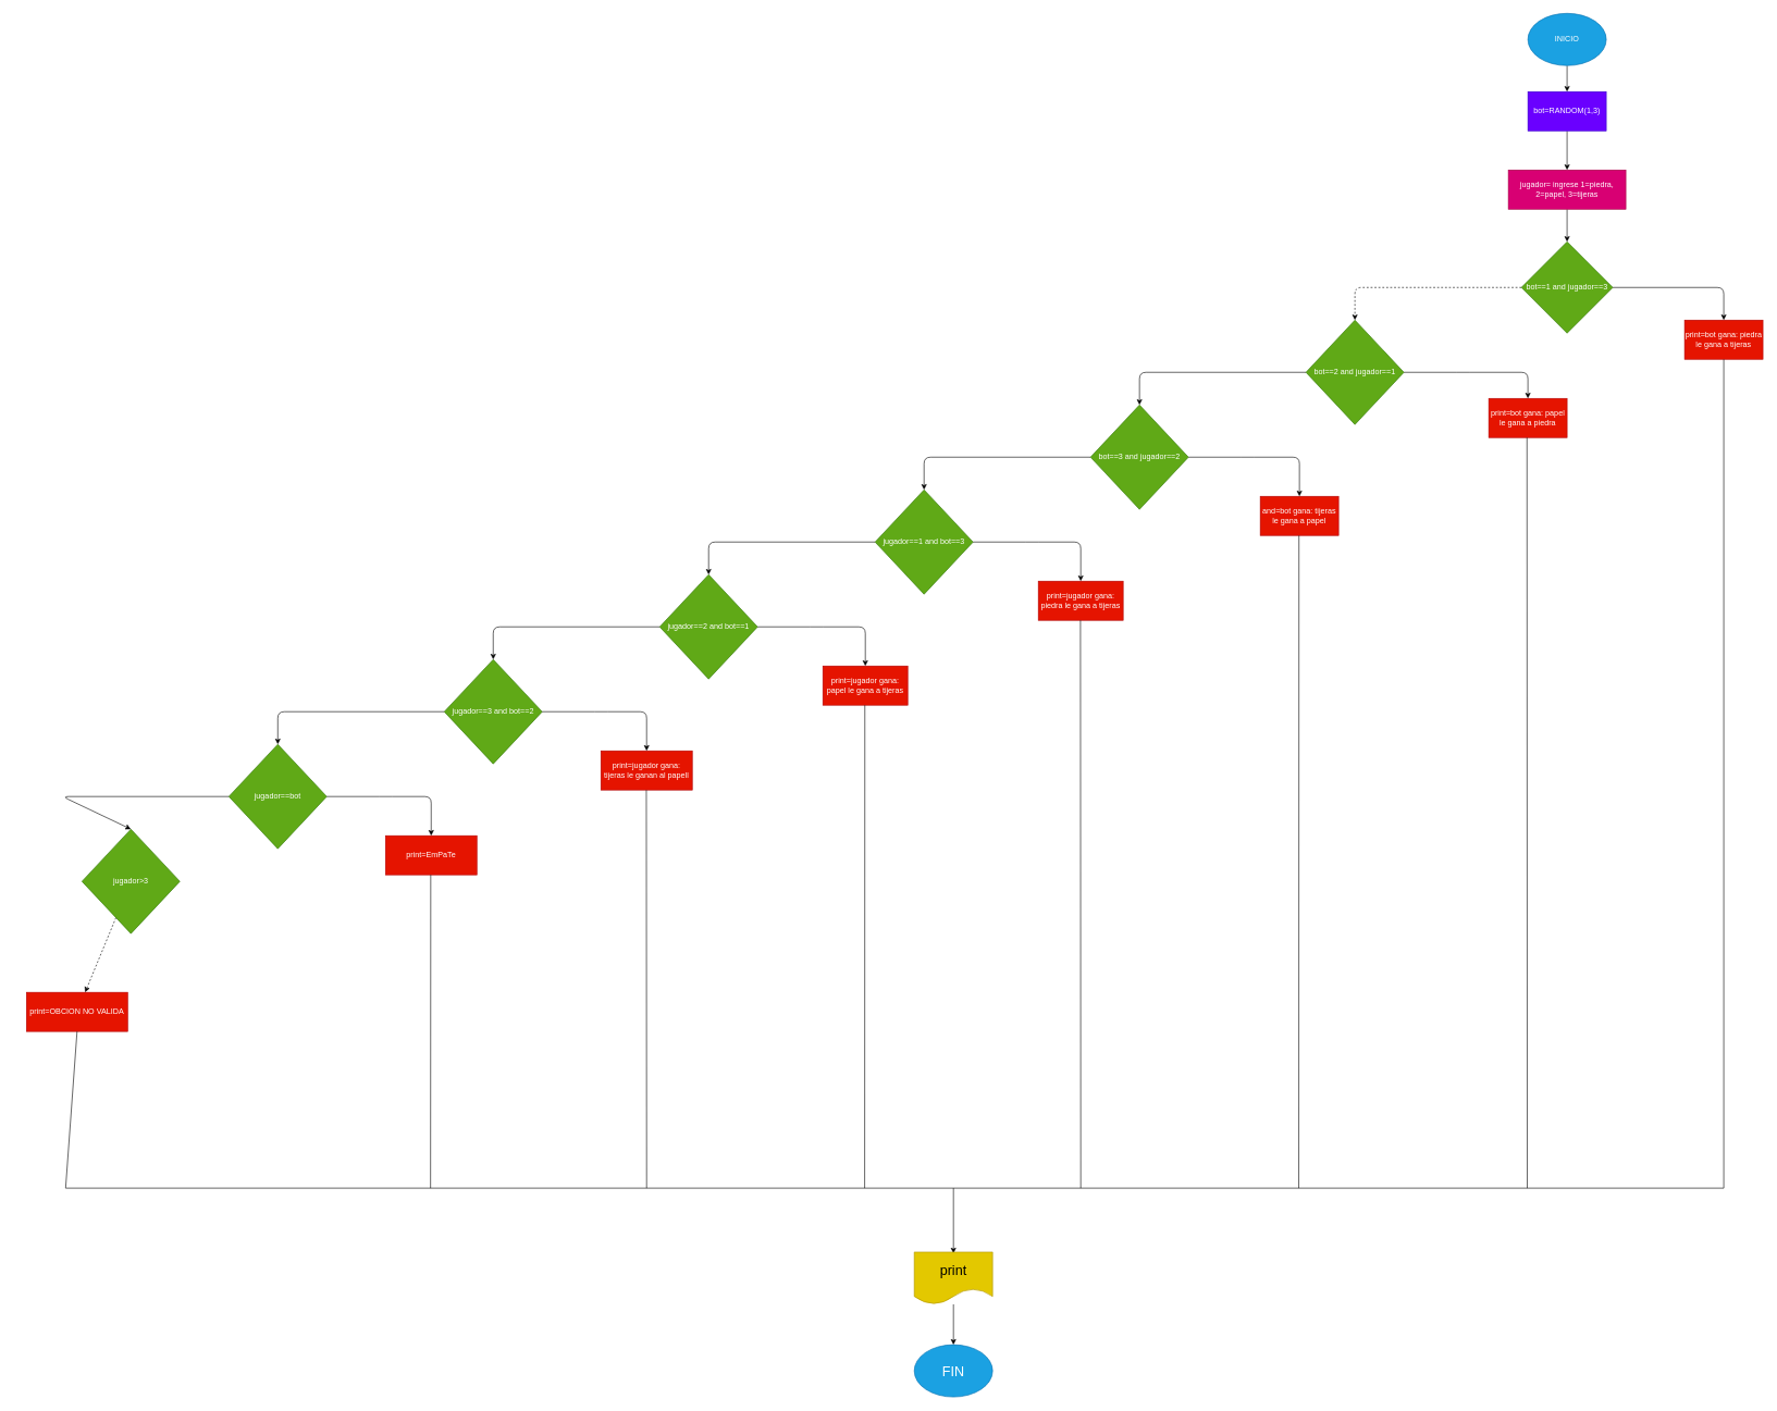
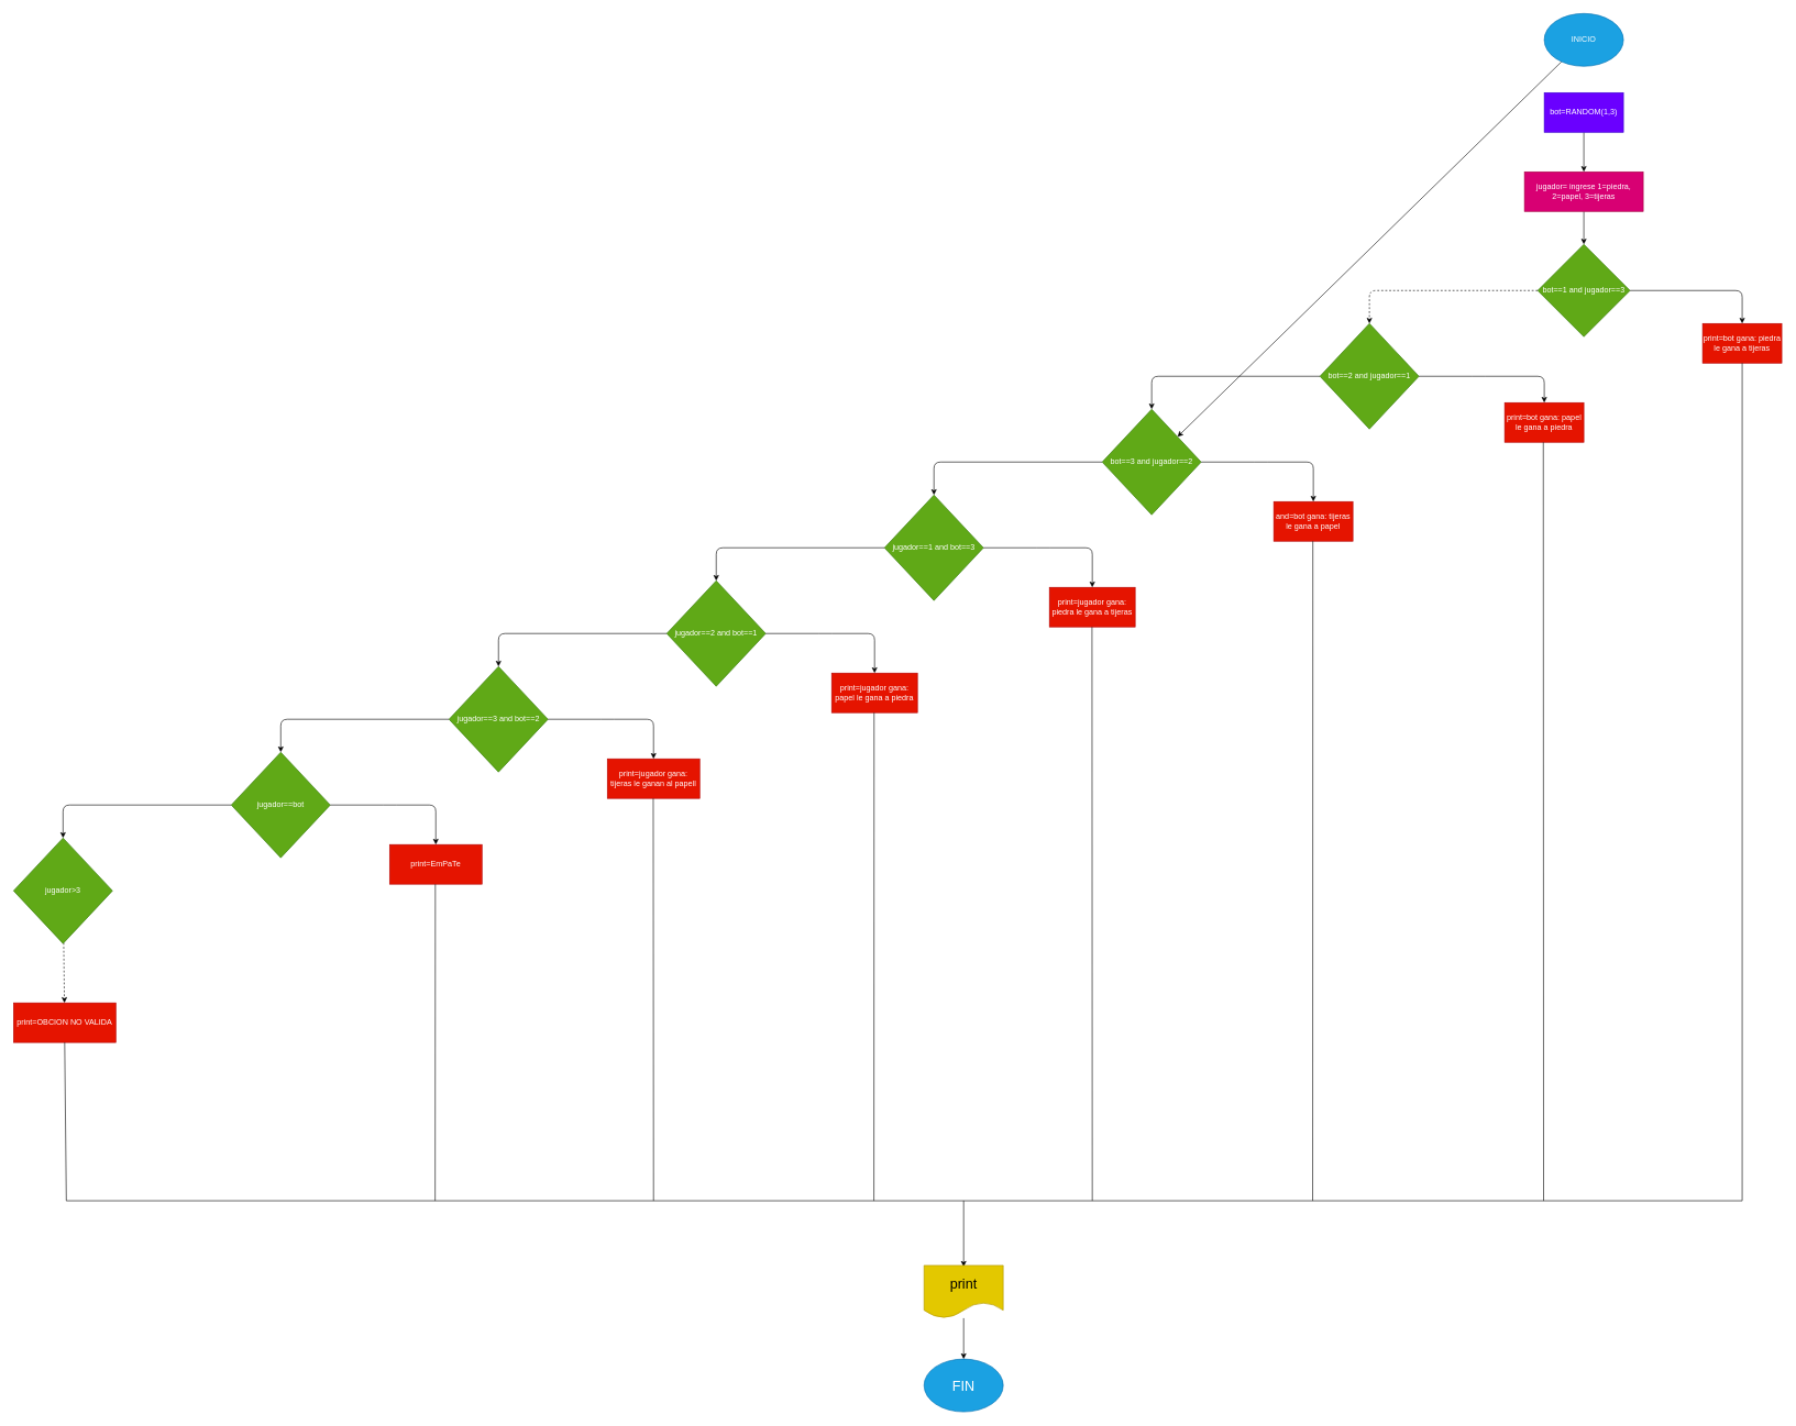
  <mxCell id="0" />
  <mxCell id="1" parent="0" />
- <mxCell id="2" value="" style="edgeStyle=none;html=1;" edge="1" parent="1" source="3" target="5"><mxGeometry relative="1" as="geometry" /></mxCell>
+ <mxCell id="2" value="" style="edgeStyle=none;html=1;" edge="1" parent="1" source="3" target="15"><mxGeometry relative="1" as="geometry" /></mxCell>
  <mxCell id="3" value="INICIO" style="ellipse;whiteSpace=wrap;html=1;fillColor=#1ba1e2;fontColor=#ffffff;strokeColor=#006EAF;" vertex="1" parent="1"><mxGeometry x="2340" y="20" width="120" height="80" as="geometry" /></mxCell>
  <mxCell id="4" value="" style="edgeStyle=none;html=1;" edge="1" parent="1" source="5"><mxGeometry relative="1" as="geometry"><mxPoint x="2400" y="260" as="targetPoint" /></mxGeometry></mxCell>
  <mxCell id="5" value="bot=RANDOM(1,3)" style="rounded=0;whiteSpace=wrap;html=1;fillColor=#6a00ff;fontColor=#ffffff;strokeColor=#3700CC;" vertex="1" parent="1"><mxGeometry x="2340" y="140" width="120" height="60" as="geometry" /></mxCell>
  <mxCell id="6" value="" style="edgeStyle=none;html=1;" edge="1" parent="1" source="7" target="8"><mxGeometry relative="1" as="geometry" /></mxCell>
  <mxCell id="7" value="jugador= ingrese 1=piedra, 2=papel, 3=tijeras" style="rounded=0;whiteSpace=wrap;html=1;fillColor=#d80073;fontColor=#ffffff;strokeColor=#A50040;" vertex="1" parent="1"><mxGeometry x="2310" y="260" width="180" height="60" as="geometry" /></mxCell>
  <mxCell id="8" value="bot==1 and jugador==3" style="rhombus;whiteSpace=wrap;html=1;fillColor=#60a917;fontColor=#ffffff;strokeColor=#2D7600;" vertex="1" parent="1"><mxGeometry x="2330" y="370" width="140" height="140" as="geometry" /></mxCell>
  <mxCell id="9" value="print=bot gana: piedra le gana a tijeras" style="rounded=0;whiteSpace=wrap;html=1;fillColor=#e51400;fontColor=#ffffff;strokeColor=#B20000;" vertex="1" parent="1"><mxGeometry x="2580" y="490" width="120" height="60" as="geometry" /></mxCell>
  <mxCell id="10" value="" style="endArrow=classic;html=1;exitX=1;exitY=0.5;exitDx=0;exitDy=0;" edge="1" parent="1" source="8"><mxGeometry width="50" height="50" relative="1" as="geometry"><mxPoint x="2370" y="530" as="sourcePoint" /><mxPoint x="2640" y="490" as="targetPoint" /><Array as="points"><mxPoint x="2640" y="440" /></Array></mxGeometry></mxCell>
  <mxCell id="11" value="bot==2 and jugador==1" style="rhombus;whiteSpace=wrap;html=1;fillColor=#60a917;fontColor=#ffffff;strokeColor=#2D7600;" vertex="1" parent="1"><mxGeometry x="2000" y="490" width="150" height="160" as="geometry" /></mxCell>
  <mxCell id="12" value="" style="endArrow=classic;html=1;entryX=0.5;entryY=0;entryDx=0;entryDy=0;exitX=0;exitY=0.5;exitDx=0;exitDy=0;dashed=1;" edge="1" parent="1" source="8" target="11"><mxGeometry width="50" height="50" relative="1" as="geometry"><mxPoint x="2440" y="570" as="sourcePoint" /><mxPoint x="2490" y="520" as="targetPoint" /><Array as="points"><mxPoint x="2075" y="440" /></Array></mxGeometry></mxCell>
  <mxCell id="13" value="print=bot gana: papel le gana a piedra" style="rounded=0;whiteSpace=wrap;html=1;fillColor=#e51400;fontColor=#ffffff;strokeColor=#B20000;" vertex="1" parent="1"><mxGeometry x="2280" y="610" width="120" height="60" as="geometry" /></mxCell>
  <mxCell id="14" value="" style="endArrow=classic;html=1;exitX=1;exitY=0.5;exitDx=0;exitDy=0;" edge="1" parent="1"><mxGeometry width="50" height="50" relative="1" as="geometry"><mxPoint x="2150" y="570" as="sourcePoint" /><mxPoint x="2340" y="610" as="targetPoint" /><Array as="points"><mxPoint x="2240" y="570" /><mxPoint x="2340" y="570" /></Array></mxGeometry></mxCell>
  <mxCell id="15" value="bot==3 and jugador==2" style="rhombus;whiteSpace=wrap;html=1;fillColor=#60a917;fontColor=#ffffff;strokeColor=#2D7600;" vertex="1" parent="1"><mxGeometry x="1670" y="620" width="150" height="160" as="geometry" /></mxCell>
  <mxCell id="16" value="" style="endArrow=classic;html=1;entryX=0.5;entryY=0;entryDx=0;entryDy=0;exitX=0;exitY=0.5;exitDx=0;exitDy=0;" edge="1" parent="1" target="15"><mxGeometry width="50" height="50" relative="1" as="geometry"><mxPoint x="2000" y="570" as="sourcePoint" /><mxPoint x="2160" y="650" as="targetPoint" /><Array as="points"><mxPoint x="1745" y="570" /></Array></mxGeometry></mxCell>
  <mxCell id="17" value="and=bot gana: tijeras le gana a papel" style="rounded=0;whiteSpace=wrap;html=1;fillColor=#e51400;fontColor=#ffffff;strokeColor=#B20000;" vertex="1" parent="1"><mxGeometry x="1930" y="760" width="120" height="60" as="geometry" /></mxCell>
  <mxCell id="18" value="" style="endArrow=classic;html=1;entryX=0.5;entryY=0;entryDx=0;entryDy=0;exitX=1;exitY=0.5;exitDx=0;exitDy=0;" edge="1" parent="1" target="17"><mxGeometry width="50" height="50" relative="1" as="geometry"><mxPoint x="1820" y="700" as="sourcePoint" /><mxPoint x="1770" y="740" as="targetPoint" /><Array as="points"><mxPoint x="1910" y="700" /><mxPoint x="1990" y="700" /></Array></mxGeometry></mxCell>
  <mxCell id="19" value="jugador==1 and bot==3" style="rhombus;whiteSpace=wrap;html=1;fillColor=#60a917;fontColor=#ffffff;strokeColor=#2D7600;" vertex="1" parent="1"><mxGeometry x="1340" y="750" width="150" height="160" as="geometry" /></mxCell>
  <mxCell id="20" value="" style="endArrow=classic;html=1;entryX=0.5;entryY=0;entryDx=0;entryDy=0;exitX=0;exitY=0.5;exitDx=0;exitDy=0;" edge="1" parent="1" target="19"><mxGeometry width="50" height="50" relative="1" as="geometry"><mxPoint x="1670" y="700" as="sourcePoint" /><mxPoint x="1830" y="780" as="targetPoint" /><Array as="points"><mxPoint x="1415" y="700" /></Array></mxGeometry></mxCell>
  <mxCell id="21" value="print=jugador gana: piedra le gana a tijeras" style="rounded=0;whiteSpace=wrap;html=1;fillColor=#e51400;fontColor=#ffffff;strokeColor=#B20000;" vertex="1" parent="1"><mxGeometry x="1590" y="890" width="130" height="60" as="geometry" /></mxCell>
  <mxCell id="22" value="" style="endArrow=classic;html=1;entryX=0.5;entryY=0;entryDx=0;entryDy=0;exitX=1;exitY=0.5;exitDx=0;exitDy=0;" edge="1" parent="1" target="21"><mxGeometry width="50" height="50" relative="1" as="geometry"><mxPoint x="1490" y="830" as="sourcePoint" /><mxPoint x="1440" y="870" as="targetPoint" /><Array as="points"><mxPoint x="1580" y="830" /><mxPoint x="1655" y="830" /></Array></mxGeometry></mxCell>
  <mxCell id="23" value="jugador==2 and bot==1" style="rhombus;whiteSpace=wrap;html=1;fillColor=#60a917;fontColor=#ffffff;strokeColor=#2D7600;" vertex="1" parent="1"><mxGeometry x="1010" y="880" width="150" height="160" as="geometry" /></mxCell>
  <mxCell id="24" value="" style="endArrow=classic;html=1;entryX=0.5;entryY=0;entryDx=0;entryDy=0;exitX=0;exitY=0.5;exitDx=0;exitDy=0;" edge="1" parent="1" target="23"><mxGeometry width="50" height="50" relative="1" as="geometry"><mxPoint x="1340" y="830" as="sourcePoint" /><mxPoint x="1500" y="910" as="targetPoint" /><Array as="points"><mxPoint x="1085" y="830" /></Array></mxGeometry></mxCell>
- <mxCell id="25" value="print=jugador gana: papel le gana a tijeras" style="rounded=0;whiteSpace=wrap;html=1;fillColor=#e51400;fontColor=#ffffff;strokeColor=#B20000;" vertex="1" parent="1"><mxGeometry x="1260" y="1020" width="130" height="60" as="geometry" /></mxCell>
+ <mxCell id="25" value="print=jugador gana: papel le gana a piedra" style="rounded=0;whiteSpace=wrap;html=1;fillColor=#e51400;fontColor=#ffffff;strokeColor=#B20000;" vertex="1" parent="1"><mxGeometry x="1260" y="1020" width="130" height="60" as="geometry" /></mxCell>
  <mxCell id="26" value="" style="endArrow=classic;html=1;entryX=0.5;entryY=0;entryDx=0;entryDy=0;exitX=1;exitY=0.5;exitDx=0;exitDy=0;" edge="1" parent="1" target="25"><mxGeometry width="50" height="50" relative="1" as="geometry"><mxPoint x="1160" y="960" as="sourcePoint" /><mxPoint x="1110" y="1000" as="targetPoint" /><Array as="points"><mxPoint x="1250" y="960" /><mxPoint x="1325" y="960" /></Array></mxGeometry></mxCell>
  <mxCell id="27" value="jugador==3 and bot==2" style="rhombus;whiteSpace=wrap;html=1;fillColor=#60a917;fontColor=#ffffff;strokeColor=#2D7600;" vertex="1" parent="1"><mxGeometry x="680" y="1010" width="150" height="160" as="geometry" /></mxCell>
  <mxCell id="28" value="" style="endArrow=classic;html=1;entryX=0.5;entryY=0;entryDx=0;entryDy=0;exitX=0;exitY=0.5;exitDx=0;exitDy=0;" edge="1" parent="1" target="27"><mxGeometry width="50" height="50" relative="1" as="geometry"><mxPoint x="1010" y="960" as="sourcePoint" /><mxPoint x="1170" y="1040" as="targetPoint" /><Array as="points"><mxPoint x="755" y="960" /></Array></mxGeometry></mxCell>
  <mxCell id="29" value="print=jugador gana: tijeras le ganan al papell" style="rounded=0;whiteSpace=wrap;html=1;fillColor=#e51400;fontColor=#ffffff;strokeColor=#B20000;" vertex="1" parent="1"><mxGeometry x="920" y="1150" width="140" height="60" as="geometry" /></mxCell>
  <mxCell id="30" value="" style="endArrow=classic;html=1;entryX=0.5;entryY=0;entryDx=0;entryDy=0;exitX=1;exitY=0.5;exitDx=0;exitDy=0;" edge="1" parent="1" target="29"><mxGeometry width="50" height="50" relative="1" as="geometry"><mxPoint x="830" y="1090" as="sourcePoint" /><mxPoint x="780" y="1130" as="targetPoint" /><Array as="points"><mxPoint x="920" y="1090" /><mxPoint x="990" y="1090" /></Array></mxGeometry></mxCell>
  <mxCell id="31" value="jugador==bot" style="rhombus;whiteSpace=wrap;html=1;fillColor=#60a917;fontColor=#ffffff;strokeColor=#2D7600;" vertex="1" parent="1"><mxGeometry x="350" y="1140" width="150" height="160" as="geometry" /></mxCell>
  <mxCell id="32" value="" style="endArrow=classic;html=1;entryX=0.5;entryY=0;entryDx=0;entryDy=0;exitX=0;exitY=0.5;exitDx=0;exitDy=0;" edge="1" parent="1" target="31"><mxGeometry width="50" height="50" relative="1" as="geometry"><mxPoint x="680" y="1090" as="sourcePoint" /><mxPoint x="840" y="1170" as="targetPoint" /><Array as="points"><mxPoint x="425" y="1090" /></Array></mxGeometry></mxCell>
  <mxCell id="33" value="print=EmPaTe" style="rounded=0;whiteSpace=wrap;html=1;fillColor=#e51400;fontColor=#ffffff;strokeColor=#B20000;" vertex="1" parent="1"><mxGeometry x="590" y="1280" width="140" height="60" as="geometry" /></mxCell>
  <mxCell id="34" value="" style="endArrow=classic;html=1;entryX=0.5;entryY=0;entryDx=0;entryDy=0;exitX=1;exitY=0.5;exitDx=0;exitDy=0;" edge="1" parent="1" target="33"><mxGeometry width="50" height="50" relative="1" as="geometry"><mxPoint x="500" y="1220" as="sourcePoint" /><mxPoint x="450" y="1260" as="targetPoint" /><Array as="points"><mxPoint x="590" y="1220" /><mxPoint x="660" y="1220" /></Array></mxGeometry></mxCell>
  <mxCell id="35" value="" style="edgeStyle=none;html=1;dashed=1;" edge="1" parent="1" source="36" target="38"><mxGeometry relative="1" as="geometry" /></mxCell>
- <mxCell id="36" value="jugador&amp;gt;3" style="rhombus;whiteSpace=wrap;html=1;fillColor=#60a917;fontColor=#ffffff;strokeColor=#2D7600;" vertex="1" parent="1"><mxGeometry x="125" y="1270" width="150" height="160" as="geometry" /></mxCell>
+ <mxCell id="36" value="jugador&amp;gt;3" style="rhombus;whiteSpace=wrap;html=1;fillColor=#60a917;fontColor=#ffffff;strokeColor=#2D7600;" vertex="1" parent="1"><mxGeometry x="20" y="1270" width="150" height="160" as="geometry" /></mxCell>
  <mxCell id="37" value="" style="endArrow=classic;html=1;entryX=0.5;entryY=0;entryDx=0;entryDy=0;exitX=0;exitY=0.5;exitDx=0;exitDy=0;" edge="1" parent="1" target="36"><mxGeometry width="50" height="50" relative="1" as="geometry"><mxPoint x="350" y="1220" as="sourcePoint" /><mxPoint x="510" y="1300" as="targetPoint" /><Array as="points"><mxPoint x="95" y="1220" /></Array></mxGeometry></mxCell>
- <mxCell id="38" value="print=OBCION NO VALIDA" style="rounded=0;whiteSpace=wrap;html=1;fillColor=#e51400;fontColor=#ffffff;strokeColor=#B20000;" vertex="1" parent="1"><mxGeometry x="40" y="1520" width="155" height="60" as="geometry" /></mxCell>
+ <mxCell id="38" value="print=OBCION NO VALIDA" style="rounded=0;whiteSpace=wrap;html=1;fillColor=#e51400;fontColor=#ffffff;strokeColor=#B20000;" vertex="1" parent="1"><mxGeometry x="20" y="1520" width="155" height="60" as="geometry" /></mxCell>
  <mxCell id="39" value="" style="endArrow=none;html=1;entryX=0.5;entryY=1;entryDx=0;entryDy=0;" edge="1" parent="1" target="38"><mxGeometry width="50" height="50" relative="1" as="geometry"><mxPoint x="100" y="1820" as="sourcePoint" /><mxPoint x="130" y="1670" as="targetPoint" /></mxGeometry></mxCell>
  <mxCell id="40" value="" style="endArrow=none;html=1;" edge="1" parent="1"><mxGeometry width="50" height="50" relative="1" as="geometry"><mxPoint x="100" y="1820" as="sourcePoint" /><mxPoint x="2640" y="1820" as="targetPoint" /></mxGeometry></mxCell>
  <mxCell id="41" value="" style="endArrow=none;html=1;entryX=0.5;entryY=1;entryDx=0;entryDy=0;" edge="1" parent="1" target="9"><mxGeometry width="50" height="50" relative="1" as="geometry"><mxPoint x="2640" y="1820" as="sourcePoint" /><mxPoint x="2630" y="680" as="targetPoint" /></mxGeometry></mxCell>
  <mxCell id="42" value="" style="endArrow=none;html=1;entryX=0.5;entryY=1;entryDx=0;entryDy=0;" edge="1" parent="1"><mxGeometry width="50" height="50" relative="1" as="geometry"><mxPoint x="2339" y="1820" as="sourcePoint" /><mxPoint x="2338.57" y="670" as="targetPoint" /></mxGeometry></mxCell>
  <mxCell id="43" value="" style="endArrow=none;html=1;entryX=0.5;entryY=1;entryDx=0;entryDy=0;" edge="1" parent="1"><mxGeometry width="50" height="50" relative="1" as="geometry"><mxPoint x="1989" y="1820" as="sourcePoint" /><mxPoint x="1989.29" y="820" as="targetPoint" /></mxGeometry></mxCell>
  <mxCell id="44" value="" style="endArrow=none;html=1;entryX=0.5;entryY=1;entryDx=0;entryDy=0;" edge="1" parent="1"><mxGeometry width="50" height="50" relative="1" as="geometry"><mxPoint x="1655" y="1820" as="sourcePoint" /><mxPoint x="1654.58" y="950" as="targetPoint" /></mxGeometry></mxCell>
  <mxCell id="45" value="" style="endArrow=none;html=1;entryX=0.5;entryY=1;entryDx=0;entryDy=0;" edge="1" parent="1"><mxGeometry width="50" height="50" relative="1" as="geometry"><mxPoint x="1324" y="1820" as="sourcePoint" /><mxPoint x="1324.29" y="1080" as="targetPoint" /></mxGeometry></mxCell>
  <mxCell id="46" value="" style="endArrow=none;html=1;entryX=0.5;entryY=1;entryDx=0;entryDy=0;" edge="1" parent="1"><mxGeometry width="50" height="50" relative="1" as="geometry"><mxPoint x="990" y="1820" as="sourcePoint" /><mxPoint x="989.58" y="1210" as="targetPoint" /></mxGeometry></mxCell>
  <mxCell id="47" value="" style="endArrow=none;html=1;entryX=0.5;entryY=1;entryDx=0;entryDy=0;" edge="1" parent="1"><mxGeometry width="50" height="50" relative="1" as="geometry"><mxPoint x="659" y="1820" as="sourcePoint" /><mxPoint x="659.29" y="1340" as="targetPoint" /></mxGeometry></mxCell>
  <mxCell id="48" value="" style="endArrow=classic;html=1;" edge="1" parent="1"><mxGeometry width="50" height="50" relative="1" as="geometry"><mxPoint x="1460" y="1820" as="sourcePoint" /><mxPoint x="1460" y="1920" as="targetPoint" /></mxGeometry></mxCell>
  <mxCell id="49" value="" style="edgeStyle=none;html=1;fontSize=21;" edge="1" parent="1" source="50" target="51"><mxGeometry relative="1" as="geometry" /></mxCell>
  <mxCell id="50" value="&lt;font style=&quot;font-size: 21px;&quot;&gt;print&lt;/font&gt;" style="shape=document;whiteSpace=wrap;html=1;boundedLbl=1;fillColor=#e3c800;fontColor=#000000;strokeColor=#B09500;" vertex="1" parent="1"><mxGeometry x="1400" y="1918" width="120" height="80" as="geometry" /></mxCell>
  <mxCell id="51" value="FIN" style="ellipse;whiteSpace=wrap;html=1;fontSize=21;fillColor=#1ba1e2;fontColor=#ffffff;strokeColor=#006EAF;" vertex="1" parent="1"><mxGeometry x="1400" y="2060" width="120" height="80" as="geometry" /></mxCell>
